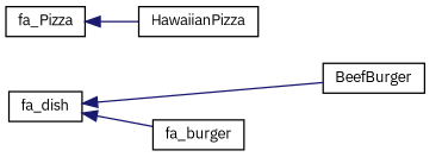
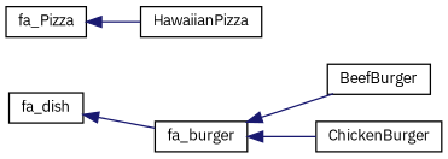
  digraph {
    fontname="IBM Plex Sans"
    rankdir=LR
    node [color=black fillcolor=white fontname="IBM Plex Sans" fontsize=10 shape=record style=filled]
    edge [color=midnightblue dir=back fontname="IBM Plex Sans" fontsize=10 labelfontname=Helvetica labelfontsize=10 style=solid]
    n1 [height=0.2 label=fa_dish width=0.4]
    n2 [height=0.2 label=fa_burger width=0.4]
    n3 [height=0.2 label=BeefBurger width=0.4]
+   n4 [height=0.2 label=ChickenBurger width=0.4]
    n5 [height=0.2 label=fa_Pizza width=0.4]
    n6 [height=0.2 label=HawaiianPizza width=0.4]
    n1 -> n2
-   n1 -> n3
+   n2 -> n3
+   n2 -> n4
    n5 -> n6
  }
